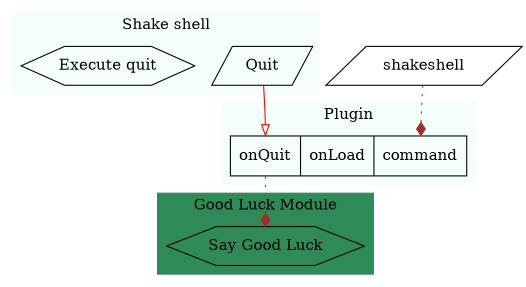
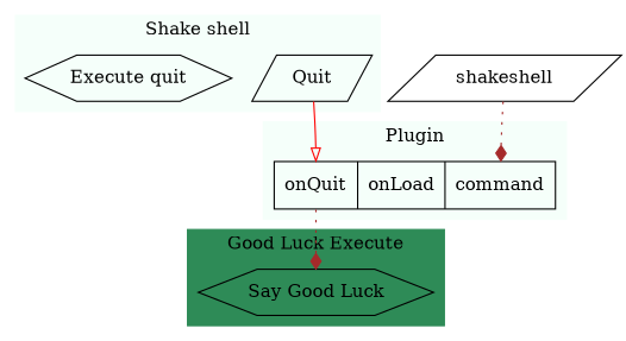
  digraph {
    node [shape=hexagon]
    edge [arrowhead=diamond color=brown style=dotted]
    n1 [label="Say Good Luck"]
    n2 [label="<qt>onQuit|<ld>onLoad|<cmd>command" shape=record]
    n3 [label=Quit shape=parallelogram]
    n4 [label="Execute quit"]
    shakeshell [shape=parallelogram]
    subgraph cluster_1 {
      color=seagreen
-     label="Good Luck Module"
+     label="Good Luck Execute"
      style=filled
      n1
    }
    subgraph cluster_2 {
      color=mintcream
      label=Plugin
      style=filled
      n2
    }
    subgraph cluster_3 {
      color=mintcream
      label="Shake shell"
      style=filled
      n3
      n4
    }
    n2 -> n1 [tailport=qt]
    n3 -> n2 [arrowhead=onormal color=red headport=qt style=solid]
    shakeshell -> n2 [headport=cmd]
  }
